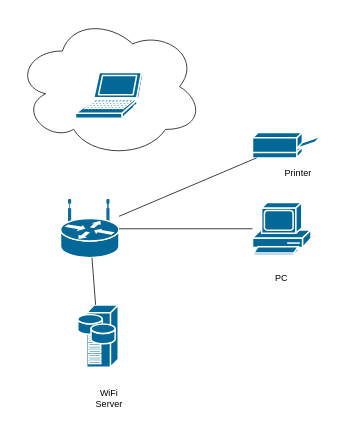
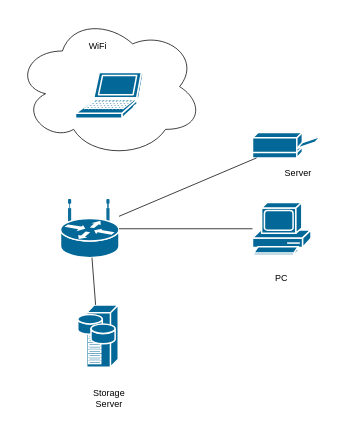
  <mxCell id="0" />
  <mxCell id="1" parent="0" />
  <mxCell id="2" value="" style="ellipse;shape=cloud;whiteSpace=wrap;html=1;" vertex="1" parent="1"><mxGeometry x="20" y="20" width="250" height="190" as="geometry" /></mxCell>
  <mxCell id="3" value="" style="shape=mxgraph.cisco.routers.wireless_router;sketch=0;html=1;pointerEvents=1;dashed=0;fillColor=#036897;strokeColor=#ffffff;strokeWidth=2;verticalLabelPosition=bottom;verticalAlign=top;align=center;outlineConnect=0;" vertex="1" parent="1"><mxGeometry x="80" y="266" width="78" height="77" as="geometry" /></mxCell>
  <mxCell id="4" value="" style="shape=mxgraph.cisco.computers_and_peripherals.pc;sketch=0;html=1;pointerEvents=1;dashed=0;fillColor=#036897;strokeColor=#ffffff;strokeWidth=2;verticalLabelPosition=bottom;verticalAlign=top;align=center;outlineConnect=0;" vertex="1" parent="1"><mxGeometry x="336" y="269.5" width="78" height="70" as="geometry" /></mxCell>
  <mxCell id="5" value="" style="shape=mxgraph.cisco.computers_and_peripherals.printer;sketch=0;html=1;pointerEvents=1;dashed=0;fillColor=#036897;strokeColor=#ffffff;strokeWidth=2;verticalLabelPosition=bottom;verticalAlign=top;align=center;outlineConnect=0;" vertex="1" parent="1"><mxGeometry x="336" y="176" width="91" height="34" as="geometry" /></mxCell>
  <mxCell id="6" value="" style="endArrow=none;html=1;rounded=0;" edge="1" parent="1" source="3" target="4"><mxGeometry width="50" height="50" relative="1" as="geometry"><mxPoint x="430" y="446" as="sourcePoint" /><mxPoint x="480" y="396" as="targetPoint" /></mxGeometry></mxCell>
  <mxCell id="7" value="" style="endArrow=none;html=1;rounded=0;" edge="1" parent="1" source="3" target="5"><mxGeometry width="50" height="50" relative="1" as="geometry"><mxPoint x="110" y="206" as="sourcePoint" /><mxPoint x="160" y="156" as="targetPoint" /></mxGeometry></mxCell>
  <mxCell id="8" value="" style="shape=mxgraph.cisco.computers_and_peripherals.laptop;sketch=0;html=1;pointerEvents=1;dashed=0;fillColor=#036897;strokeColor=#ffffff;strokeWidth=2;verticalLabelPosition=bottom;verticalAlign=top;align=center;outlineConnect=0;" vertex="1" parent="1"><mxGeometry x="100" y="96" width="90" height="61" as="geometry" /></mxCell>
  <mxCell id="9" value="PC" style="text;html=1;strokeColor=none;fillColor=none;align=center;verticalAlign=middle;whiteSpace=wrap;rounded=0;" vertex="1" parent="1"><mxGeometry x="345" y="354.5" width="60" height="30" as="geometry" /></mxCell>
- <mxCell id="11" value="Printer" style="text;html=1;strokeColor=none;fillColor=none;align=center;verticalAlign=middle;whiteSpace=wrap;rounded=0;" vertex="1" parent="1"><mxGeometry x="367" y="216" width="60" height="30" as="geometry" /></mxCell>
+ <mxCell id="10" value="WiFi" style="text;html=1;strokeColor=none;fillColor=none;align=center;verticalAlign=middle;whiteSpace=wrap;rounded=0;" vertex="1" parent="1"><mxGeometry x="100" y="46" width="60" height="30" as="geometry" /></mxCell>
+ <mxCell id="11" value="Server" style="text;html=1;strokeColor=none;fillColor=none;align=center;verticalAlign=middle;whiteSpace=wrap;rounded=0;" vertex="1" parent="1"><mxGeometry x="367" y="216" width="60" height="30" as="geometry" /></mxCell>
  <mxCell id="12" value="" style="shape=mxgraph.cisco.servers.storage_server;sketch=0;html=1;pointerEvents=1;dashed=0;fillColor=#036897;strokeColor=#ffffff;strokeWidth=2;verticalLabelPosition=bottom;verticalAlign=top;align=center;outlineConnect=0;" vertex="1" parent="1"><mxGeometry x="103" y="406" width="54" height="83" as="geometry" /></mxCell>
  <mxCell id="13" value="" style="endArrow=none;html=1;rounded=0;" edge="1" parent="1" source="12" target="3"><mxGeometry width="50" height="50" relative="1" as="geometry"><mxPoint x="260" y="476" as="sourcePoint" /><mxPoint x="310" y="426" as="targetPoint" /></mxGeometry></mxCell>
- <mxCell id="14" value="WiFi Server" style="text;html=1;strokeColor=none;fillColor=none;align=center;verticalAlign=middle;whiteSpace=wrap;rounded=0;" vertex="1" parent="1"><mxGeometry x="115" y="516" width="60" height="30" as="geometry" /></mxCell>
+ <mxCell id="14" value="Storage Server" style="text;html=1;strokeColor=none;fillColor=none;align=center;verticalAlign=middle;whiteSpace=wrap;rounded=0;" vertex="1" parent="1"><mxGeometry x="115" y="516" width="60" height="30" as="geometry" /></mxCell>
